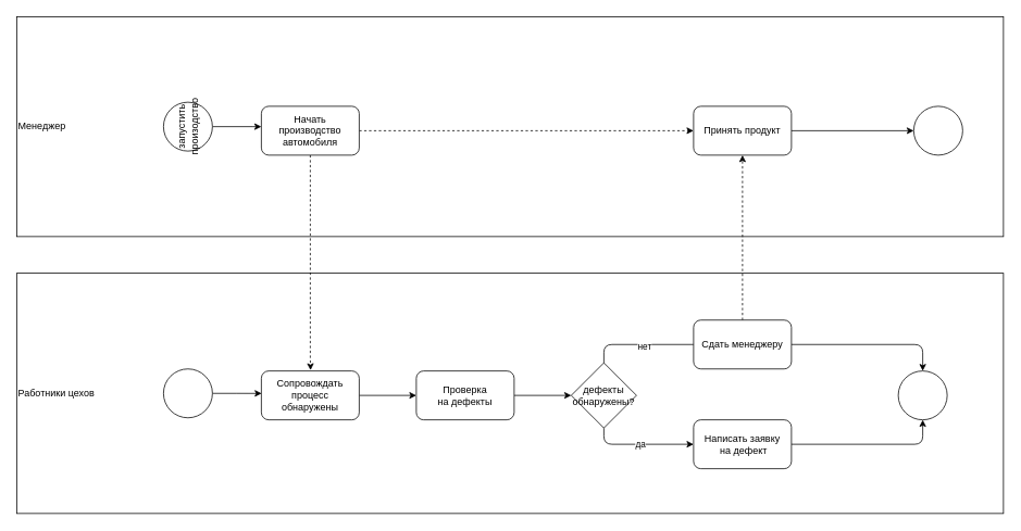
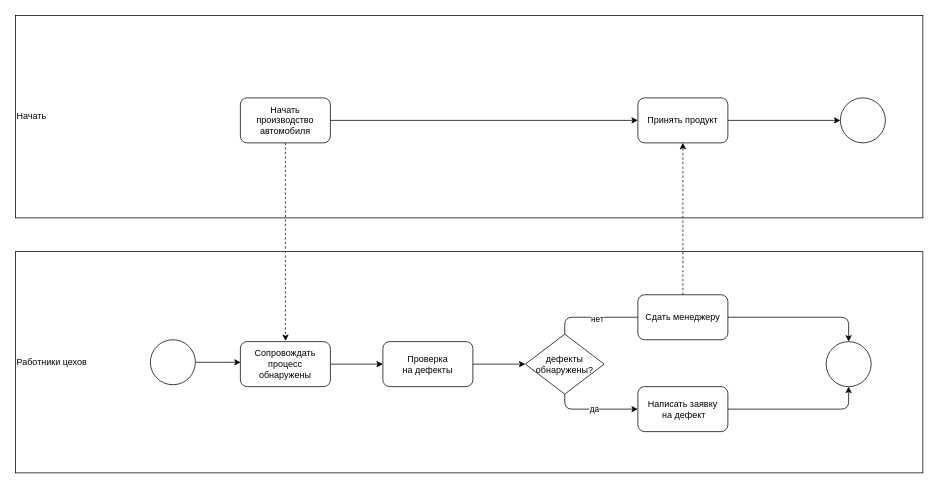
  <mxCell id="0" />
  <mxCell id="1" parent="0" />
- <mxCell id="2" value="Менеджер" style="rounded=0;whiteSpace=wrap;html=1;align=left;" vertex="1" parent="1"><mxGeometry x="20" y="20" width="1210" height="270" as="geometry" /></mxCell>
+ <mxCell id="2" value="Начать" style="rounded=0;whiteSpace=wrap;html=1;align=left;" vertex="1" parent="1"><mxGeometry x="20" y="20" width="1210" height="270" as="geometry" /></mxCell>
  <mxCell id="3" value="Работники цехов" style="rounded=0;whiteSpace=wrap;html=1;align=left;" vertex="1" parent="1"><mxGeometry x="20" y="335" width="1210" height="295" as="geometry" /></mxCell>
- <mxCell id="4" style="edgeStyle=orthogonalEdgeStyle;rounded=0;orthogonalLoop=1;jettySize=auto;html=1;exitX=1;exitY=0.5;exitDx=0;exitDy=0;" edge="1" parent="1" source="5" target="8"><mxGeometry relative="1" as="geometry"><Array as="points"><mxPoint x="310" y="155" /><mxPoint x="310" y="155" /></Array></mxGeometry></mxCell>
- <mxCell id="5" value="запустить произодство" style="ellipse;whiteSpace=wrap;html=1;aspect=fixed;horizontal=0;verticalAlign=middle;" vertex="1" parent="1"><mxGeometry x="200" y="125" width="60" height="60" as="geometry" /></mxCell>
  <mxCell id="6" style="edgeStyle=orthogonalEdgeStyle;rounded=0;orthogonalLoop=1;jettySize=auto;html=1;exitX=0.5;exitY=1;exitDx=0;exitDy=0;entryX=0.503;entryY=-0.015;entryDx=0;entryDy=0;entryPerimeter=0;dashed=1;" edge="1" parent="1" source="8" target="10"><mxGeometry relative="1" as="geometry"><Array as="points"><mxPoint x="380" y="440" /><mxPoint x="380" y="440" /></Array></mxGeometry></mxCell>
- <mxCell id="7" style="edgeStyle=orthogonalEdgeStyle;rounded=1;orthogonalLoop=1;jettySize=auto;html=1;exitX=1;exitY=0.5;exitDx=0;exitDy=0;entryX=0;entryY=0.5;entryDx=0;entryDy=0;dashed=1;" edge="1" parent="1" source="8" target="25"><mxGeometry relative="1" as="geometry" /></mxCell>
+ <mxCell id="7" style="edgeStyle=orthogonalEdgeStyle;rounded=1;orthogonalLoop=1;jettySize=auto;html=1;exitX=1;exitY=0.5;exitDx=0;exitDy=0;entryX=0;entryY=0.5;entryDx=0;entryDy=0;" edge="1" parent="1" source="8" target="25"><mxGeometry relative="1" as="geometry" /></mxCell>
  <mxCell id="8" value="Начать производство&lt;br&gt;автомобиля" style="rounded=1;whiteSpace=wrap;html=1;" vertex="1" parent="1"><mxGeometry x="320" y="130" width="120" height="60" as="geometry" /></mxCell>
  <mxCell id="9" style="edgeStyle=orthogonalEdgeStyle;rounded=1;orthogonalLoop=1;jettySize=auto;html=1;exitX=1;exitY=0.5;exitDx=0;exitDy=0;entryX=0;entryY=0.5;entryDx=0;entryDy=0;" edge="1" parent="1" source="10" target="12"><mxGeometry relative="1" as="geometry" /></mxCell>
  <mxCell id="10" value="Сопровождать процесс&lt;br&gt;обнаружены" style="rounded=1;whiteSpace=wrap;html=1;" vertex="1" parent="1"><mxGeometry x="320" y="455" width="120" height="60" as="geometry" /></mxCell>
  <mxCell id="11" style="edgeStyle=orthogonalEdgeStyle;rounded=1;orthogonalLoop=1;jettySize=auto;html=1;exitX=1;exitY=0.5;exitDx=0;exitDy=0;entryX=0;entryY=0.5;entryDx=0;entryDy=0;" edge="1" parent="1" source="12" target="18"><mxGeometry relative="1" as="geometry" /></mxCell>
  <mxCell id="12" value="Проверка&lt;br&gt;на дефекты" style="rounded=1;whiteSpace=wrap;html=1;" vertex="1" parent="1"><mxGeometry x="510" y="455" width="120" height="60" as="geometry" /></mxCell>
  <mxCell id="13" style="edgeStyle=orthogonalEdgeStyle;rounded=0;orthogonalLoop=1;jettySize=auto;html=1;exitX=1;exitY=0.5;exitDx=0;exitDy=0;entryX=0.003;entryY=0.46;entryDx=0;entryDy=0;entryPerimeter=0;" edge="1" parent="1" source="14" target="10"><mxGeometry relative="1" as="geometry"><Array as="points"><mxPoint x="290" y="483" /><mxPoint x="320" y="483" /></Array></mxGeometry></mxCell>
  <mxCell id="14" value="" style="ellipse;whiteSpace=wrap;html=1;aspect=fixed;horizontal=0;verticalAlign=middle;" vertex="1" parent="1"><mxGeometry x="200" y="452.5" width="60" height="60" as="geometry" /></mxCell>
  <mxCell id="15" style="edgeStyle=orthogonalEdgeStyle;rounded=1;orthogonalLoop=1;jettySize=auto;html=1;exitX=0.5;exitY=0;exitDx=0;exitDy=0;entryX=0;entryY=0.5;entryDx=0;entryDy=0;endArrow=none;" edge="1" parent="1" source="18" target="21"><mxGeometry relative="1" as="geometry" /></mxCell>
  <mxCell id="16" value="нет" style="edgeLabel;html=1;align=center;verticalAlign=middle;resizable=0;points=[];" vertex="1" connectable="0" parent="15"><mxGeometry x="0.083" y="-2" relative="1" as="geometry"><mxPoint as="offset" /></mxGeometry></mxCell>
  <mxCell id="17" value="да" style="edgeStyle=orthogonalEdgeStyle;rounded=1;orthogonalLoop=1;jettySize=auto;html=1;exitX=0.5;exitY=1;exitDx=0;exitDy=0;" edge="1" parent="1" source="18" target="23"><mxGeometry relative="1" as="geometry" /></mxCell>
- <mxCell id="18" value="дефекты обнаружены?" style="rhombus;whiteSpace=wrap;html=1;verticalAlign=middle;horizontal=1;align=center;" vertex="1" parent="1"><mxGeometry x="700" y="445" width="80" height="80" as="geometry" /></mxCell>
+ <mxCell id="18" value="дефекты обнаружены?" style="rhombus;whiteSpace=wrap;html=1;verticalAlign=middle;horizontal=1;align=center;" vertex="1" parent="1"><mxGeometry x="700" y="445" width="105" height="80" as="geometry" /></mxCell>
  <mxCell id="19" style="edgeStyle=orthogonalEdgeStyle;rounded=1;orthogonalLoop=1;jettySize=auto;html=1;exitX=0.5;exitY=0;exitDx=0;exitDy=0;entryX=0.5;entryY=1;entryDx=0;entryDy=0;dashed=1;" edge="1" parent="1" source="21" target="25"><mxGeometry relative="1" as="geometry" /></mxCell>
  <mxCell id="20" style="edgeStyle=orthogonalEdgeStyle;rounded=1;orthogonalLoop=1;jettySize=auto;html=1;exitX=1;exitY=0.5;exitDx=0;exitDy=0;entryX=0.5;entryY=0;entryDx=0;entryDy=0;" edge="1" parent="1" source="21" target="26"><mxGeometry relative="1" as="geometry" /></mxCell>
  <mxCell id="21" value="Сдать менеджеру" style="rounded=1;whiteSpace=wrap;html=1;align=center;" vertex="1" parent="1"><mxGeometry x="850" y="392.5" width="120" height="60" as="geometry" /></mxCell>
  <mxCell id="22" style="edgeStyle=orthogonalEdgeStyle;rounded=1;orthogonalLoop=1;jettySize=auto;html=1;exitX=1;exitY=0.5;exitDx=0;exitDy=0;entryX=0.5;entryY=1;entryDx=0;entryDy=0;" edge="1" parent="1" source="23" target="26"><mxGeometry relative="1" as="geometry" /></mxCell>
  <mxCell id="23" value="Написать заявку&lt;br&gt;&amp;nbsp;на дефект" style="rounded=1;whiteSpace=wrap;html=1;align=center;" vertex="1" parent="1"><mxGeometry x="850" y="515" width="120" height="60" as="geometry" /></mxCell>
  <mxCell id="24" style="edgeStyle=orthogonalEdgeStyle;rounded=1;orthogonalLoop=1;jettySize=auto;html=1;exitX=1;exitY=0.5;exitDx=0;exitDy=0;entryX=0;entryY=0.5;entryDx=0;entryDy=0;" edge="1" parent="1" source="25" target="27"><mxGeometry relative="1" as="geometry" /></mxCell>
  <mxCell id="25" value="Принять продукт" style="rounded=1;whiteSpace=wrap;html=1;" vertex="1" parent="1"><mxGeometry x="850" y="130" width="120" height="60" as="geometry" /></mxCell>
  <mxCell id="26" value="" style="ellipse;whiteSpace=wrap;html=1;aspect=fixed;horizontal=0;verticalAlign=middle;" vertex="1" parent="1"><mxGeometry x="1101" y="455" width="60" height="60" as="geometry" /></mxCell>
  <mxCell id="27" value="" style="ellipse;whiteSpace=wrap;html=1;aspect=fixed;horizontal=0;verticalAlign=middle;" vertex="1" parent="1"><mxGeometry x="1120" y="130" width="60" height="60" as="geometry" /></mxCell>
